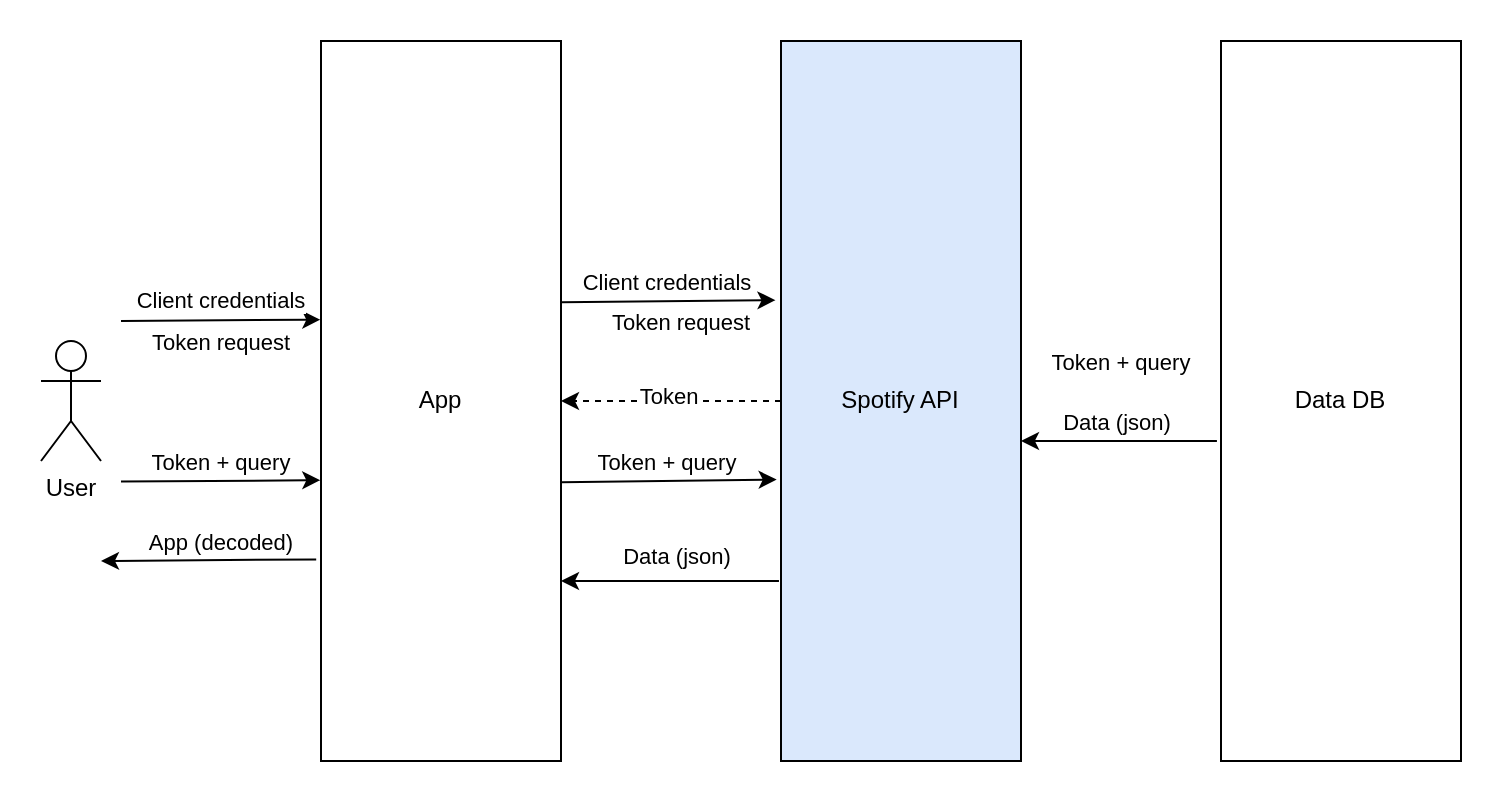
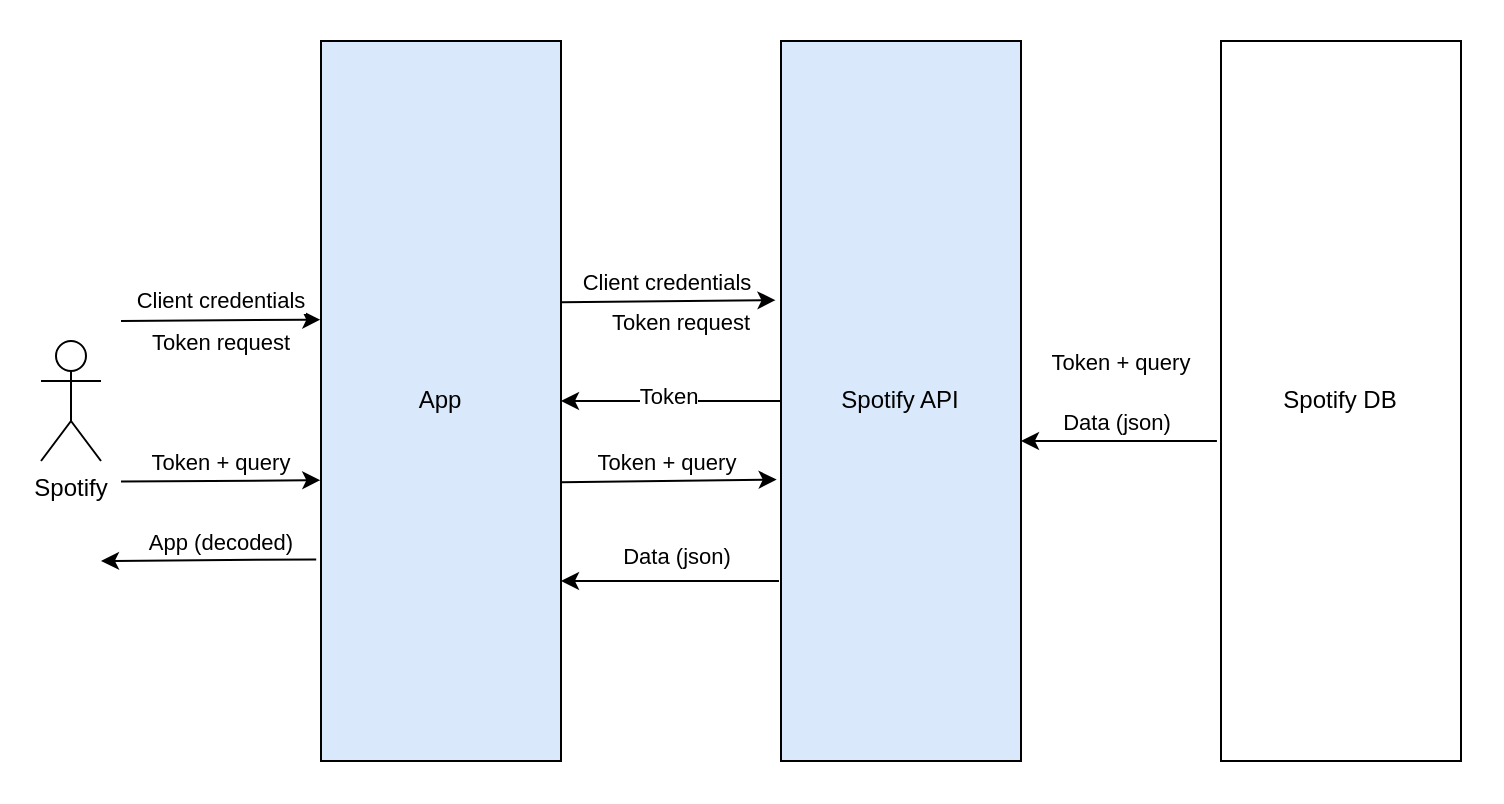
  <mxCell id="0" />
  <mxCell id="1" parent="0" />
- <mxCell id="2" value="&lt;div&gt;User&lt;/div&gt;" style="shape=umlActor;verticalLabelPosition=bottom;verticalAlign=top;html=1;outlineConnect=0;" parent="1" vertex="1"><mxGeometry x="20" y="170" width="30" height="60" as="geometry" /></mxCell>
- <mxCell id="3" value="App" style="rounded=0;whiteSpace=wrap;html=1;" parent="1" vertex="1"><mxGeometry x="160" y="20" width="120" height="360" as="geometry" /></mxCell>
+ <mxCell id="2" value="&lt;div&gt;Spotify&lt;/div&gt;" style="shape=umlActor;verticalLabelPosition=bottom;verticalAlign=top;html=1;outlineConnect=0;" parent="1" vertex="1"><mxGeometry x="20" y="170" width="30" height="60" as="geometry" /></mxCell>
+ <mxCell id="3" value="App" style="rounded=0;whiteSpace=wrap;html=1;fillColor=#dae8fc;" parent="1" vertex="1"><mxGeometry x="160" y="20" width="120" height="360" as="geometry" /></mxCell>
  <mxCell id="4" value="&lt;div&gt;Spotify API&lt;/div&gt;" style="rounded=0;whiteSpace=wrap;html=1;fillColor=#dae8fc;" parent="1" vertex="1"><mxGeometry x="390" y="20" width="120" height="360" as="geometry" /></mxCell>
- <mxCell id="5" value="Data DB" style="rounded=0;whiteSpace=wrap;html=1;" parent="1" vertex="1"><mxGeometry x="610" y="20" width="120" height="360" as="geometry" /></mxCell>
+ <mxCell id="5" value="Spotify DB" style="rounded=0;whiteSpace=wrap;html=1;" parent="1" vertex="1"><mxGeometry x="610" y="20" width="120" height="360" as="geometry" /></mxCell>
  <mxCell id="6" value="" style="endArrow=classic;html=1;rounded=0;entryX=-0.003;entryY=0.387;entryDx=0;entryDy=0;entryPerimeter=0;" parent="1" target="3" edge="1"><mxGeometry width="50" height="50" relative="1" as="geometry"><mxPoint x="60" y="160" as="sourcePoint" /><mxPoint x="460" y="220" as="targetPoint" /></mxGeometry></mxCell>
  <mxCell id="7" value="Client credentials" style="edgeLabel;html=1;align=center;verticalAlign=middle;resizable=0;points=[];" parent="6" vertex="1" connectable="0"><mxGeometry x="-0.177" relative="1" as="geometry"><mxPoint x="9" y="-10" as="offset" /></mxGeometry></mxCell>
  <mxCell id="8" value="" style="endArrow=classic;html=1;rounded=0;entryX=-0.023;entryY=0.36;entryDx=0;entryDy=0;entryPerimeter=0;" parent="1" target="4" edge="1"><mxGeometry width="50" height="50" relative="1" as="geometry"><mxPoint x="280" y="150.68" as="sourcePoint" /><mxPoint x="379.64" y="150" as="targetPoint" /></mxGeometry></mxCell>
  <mxCell id="9" value="Client credentials" style="edgeLabel;html=1;align=center;verticalAlign=middle;resizable=0;points=[];" parent="8" vertex="1" connectable="0"><mxGeometry x="-0.177" relative="1" as="geometry"><mxPoint x="9" y="-10" as="offset" /></mxGeometry></mxCell>
- <mxCell id="10" value="" style="endArrow=classic;html=1;rounded=0;exitX=0;exitY=0.5;exitDx=0;exitDy=0;entryX=1;entryY=0.5;entryDx=0;entryDy=0;dashed=1;" parent="1" source="4" target="3" edge="1"><mxGeometry width="50" height="50" relative="1" as="geometry"><mxPoint x="282.76" y="221.08" as="sourcePoint" /><mxPoint x="350" y="280" as="targetPoint" /><Array as="points"><mxPoint x="350" y="200" /><mxPoint x="320" y="200" /></Array></mxGeometry></mxCell>
+ <mxCell id="10" value="" style="endArrow=classic;html=1;rounded=0;exitX=0;exitY=0.5;exitDx=0;exitDy=0;entryX=1;entryY=0.5;entryDx=0;entryDy=0;" parent="1" source="4" target="3" edge="1"><mxGeometry width="50" height="50" relative="1" as="geometry"><mxPoint x="282.76" y="221.08" as="sourcePoint" /><mxPoint x="350" y="280" as="targetPoint" /><Array as="points"><mxPoint x="350" y="200" /><mxPoint x="320" y="200" /></Array></mxGeometry></mxCell>
  <mxCell id="11" value="Token request" style="edgeLabel;html=1;align=center;verticalAlign=middle;resizable=0;points=[];" parent="1" vertex="1" connectable="0"><mxGeometry x="109.999" y="170.002" as="geometry" /></mxCell>
  <mxCell id="12" value="Token request" style="edgeLabel;html=1;align=center;verticalAlign=middle;resizable=0;points=[];" parent="1" vertex="1" connectable="0"><mxGeometry x="339.999" y="160.002" as="geometry" /></mxCell>
  <mxCell id="13" value="Token" style="edgeLabel;html=1;align=center;verticalAlign=middle;resizable=0;points=[];" parent="1" vertex="1" connectable="0"><mxGeometry x="330.399" y="160.002" as="geometry"><mxPoint x="3" y="37" as="offset" /></mxGeometry></mxCell>
  <mxCell id="14" value="" style="endArrow=classic;html=1;rounded=0;entryX=-0.003;entryY=0.387;entryDx=0;entryDy=0;entryPerimeter=0;" parent="1" edge="1"><mxGeometry width="50" height="50" relative="1" as="geometry"><mxPoint x="60" y="240.28" as="sourcePoint" /><mxPoint x="159.64" y="239.6" as="targetPoint" /></mxGeometry></mxCell>
  <mxCell id="15" value="Token + query" style="edgeLabel;html=1;align=center;verticalAlign=middle;resizable=0;points=[];" parent="14" vertex="1" connectable="0"><mxGeometry x="-0.177" relative="1" as="geometry"><mxPoint x="9" y="-10" as="offset" /></mxGeometry></mxCell>
  <mxCell id="16" value="" style="endArrow=classic;html=1;rounded=0;entryX=-0.018;entryY=0.609;entryDx=0;entryDy=0;entryPerimeter=0;" parent="1" target="4" edge="1"><mxGeometry width="50" height="50" relative="1" as="geometry"><mxPoint x="280" y="240.68" as="sourcePoint" /><mxPoint x="379.64" y="240" as="targetPoint" /></mxGeometry></mxCell>
  <mxCell id="17" value="Token + query" style="edgeLabel;html=1;align=center;verticalAlign=middle;resizable=0;points=[];" parent="16" vertex="1" connectable="0"><mxGeometry x="-0.177" relative="1" as="geometry"><mxPoint x="9" y="-10" as="offset" /></mxGeometry></mxCell>
  <mxCell id="18" value="Token + query" style="edgeLabel;html=1;align=center;verticalAlign=middle;resizable=0;points=[];" parent="1" vertex="1" connectable="0"><mxGeometry x="559.999" y="180.002" as="geometry" /></mxCell>
  <mxCell id="19" value="" style="endArrow=classic;html=1;rounded=0;exitX=0;exitY=0.611;exitDx=0;exitDy=0;exitPerimeter=0;entryX=1.017;entryY=0.611;entryDx=0;entryDy=0;entryPerimeter=0;" parent="1" edge="1"><mxGeometry width="50" height="50" relative="1" as="geometry"><mxPoint x="607.96" y="219.96" as="sourcePoint" /><mxPoint x="510" y="219.96" as="targetPoint" /></mxGeometry></mxCell>
  <mxCell id="20" value="Data (json)" style="edgeLabel;html=1;align=center;verticalAlign=middle;resizable=0;points=[];" parent="1" vertex="1" connectable="0"><mxGeometry x="557.959" y="210.002" as="geometry" /></mxCell>
  <mxCell id="21" value="" style="endArrow=classic;html=1;rounded=0;exitX=0;exitY=0.611;exitDx=0;exitDy=0;exitPerimeter=0;entryX=1;entryY=0.75;entryDx=0;entryDy=0;" parent="1" target="3" edge="1"><mxGeometry width="50" height="50" relative="1" as="geometry"><mxPoint x="388.98" y="290" as="sourcePoint" /><mxPoint x="291.02" y="290" as="targetPoint" /></mxGeometry></mxCell>
  <mxCell id="22" value="Data (json)" style="edgeLabel;html=1;align=center;verticalAlign=middle;resizable=0;points=[];" parent="1" vertex="1" connectable="0"><mxGeometry x="579.999" y="240.002" as="geometry"><mxPoint x="-242" y="37" as="offset" /></mxGeometry></mxCell>
  <mxCell id="23" value="" style="endArrow=classic;html=1;rounded=0;exitX=-0.02;exitY=0.72;exitDx=0;exitDy=0;exitPerimeter=0;" parent="1" source="3" edge="1"><mxGeometry width="50" height="50" relative="1" as="geometry"><mxPoint x="410" y="270" as="sourcePoint" /><mxPoint x="50" y="280" as="targetPoint" /></mxGeometry></mxCell>
  <mxCell id="24" value="App (decoded)" style="edgeLabel;html=1;align=center;verticalAlign=middle;resizable=0;points=[];" parent="1" vertex="1" connectable="0"><mxGeometry x="109.999" y="270.002" as="geometry" /></mxCell>
